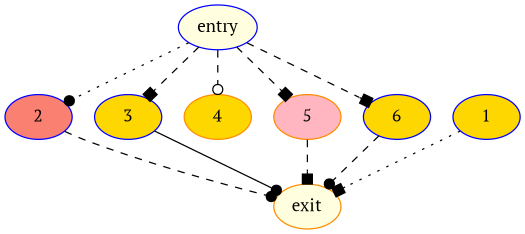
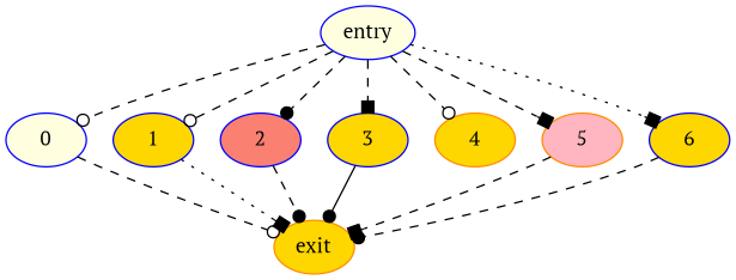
  digraph {
    fontname="PT Serif"
    node [Weight=3 color=blue fillcolor=gold fontname="PT Serif" style=filled]
    edge [Weight=1 arrowhead=box fontname="PT Serif" style=dashed]
    entry [fillcolor=lightyellow]
+   0 [Weight=1 fillcolor=lightyellow]
    1 [Weight=2]
    2 [fillcolor=salmon]
    3 [Weight=4]
    4 [Weight=5 color=darkorange]
    5 [Weight=6 color=darkorange fillcolor=lightpink]
    6 [Weight=7]
-   exit [Weight=5 color=darkorange fillcolor=lightyellow]
-   entry -> 2 [Weight=3 arrowhead=dot style=dotted]
+   exit [Weight=5 color=darkorange]
+   entry -> 0 [arrowhead=odot]
+   entry -> 1 [Weight=2 arrowhead=odot]
+   entry -> 2 [Weight=3 arrowhead=dot]
    entry -> 3 [Weight=4]
    entry -> 4 [Weight=5 arrowhead=odot]
    entry -> 5 [Weight=6]
-   entry -> 6 [Weight=7]
+   entry -> 6 [Weight=7 style=dotted]
+   0 -> exit [arrowhead=odot]
    1 -> exit [Weight=2 style=dotted]
    2 -> exit [Weight=3 arrowhead=dot]
    3 -> exit [Weight=4 arrowhead=dot style=solid]
    5 -> exit [Weight=6]
    6 -> exit [Weight=7 arrowhead=dot]
  }
